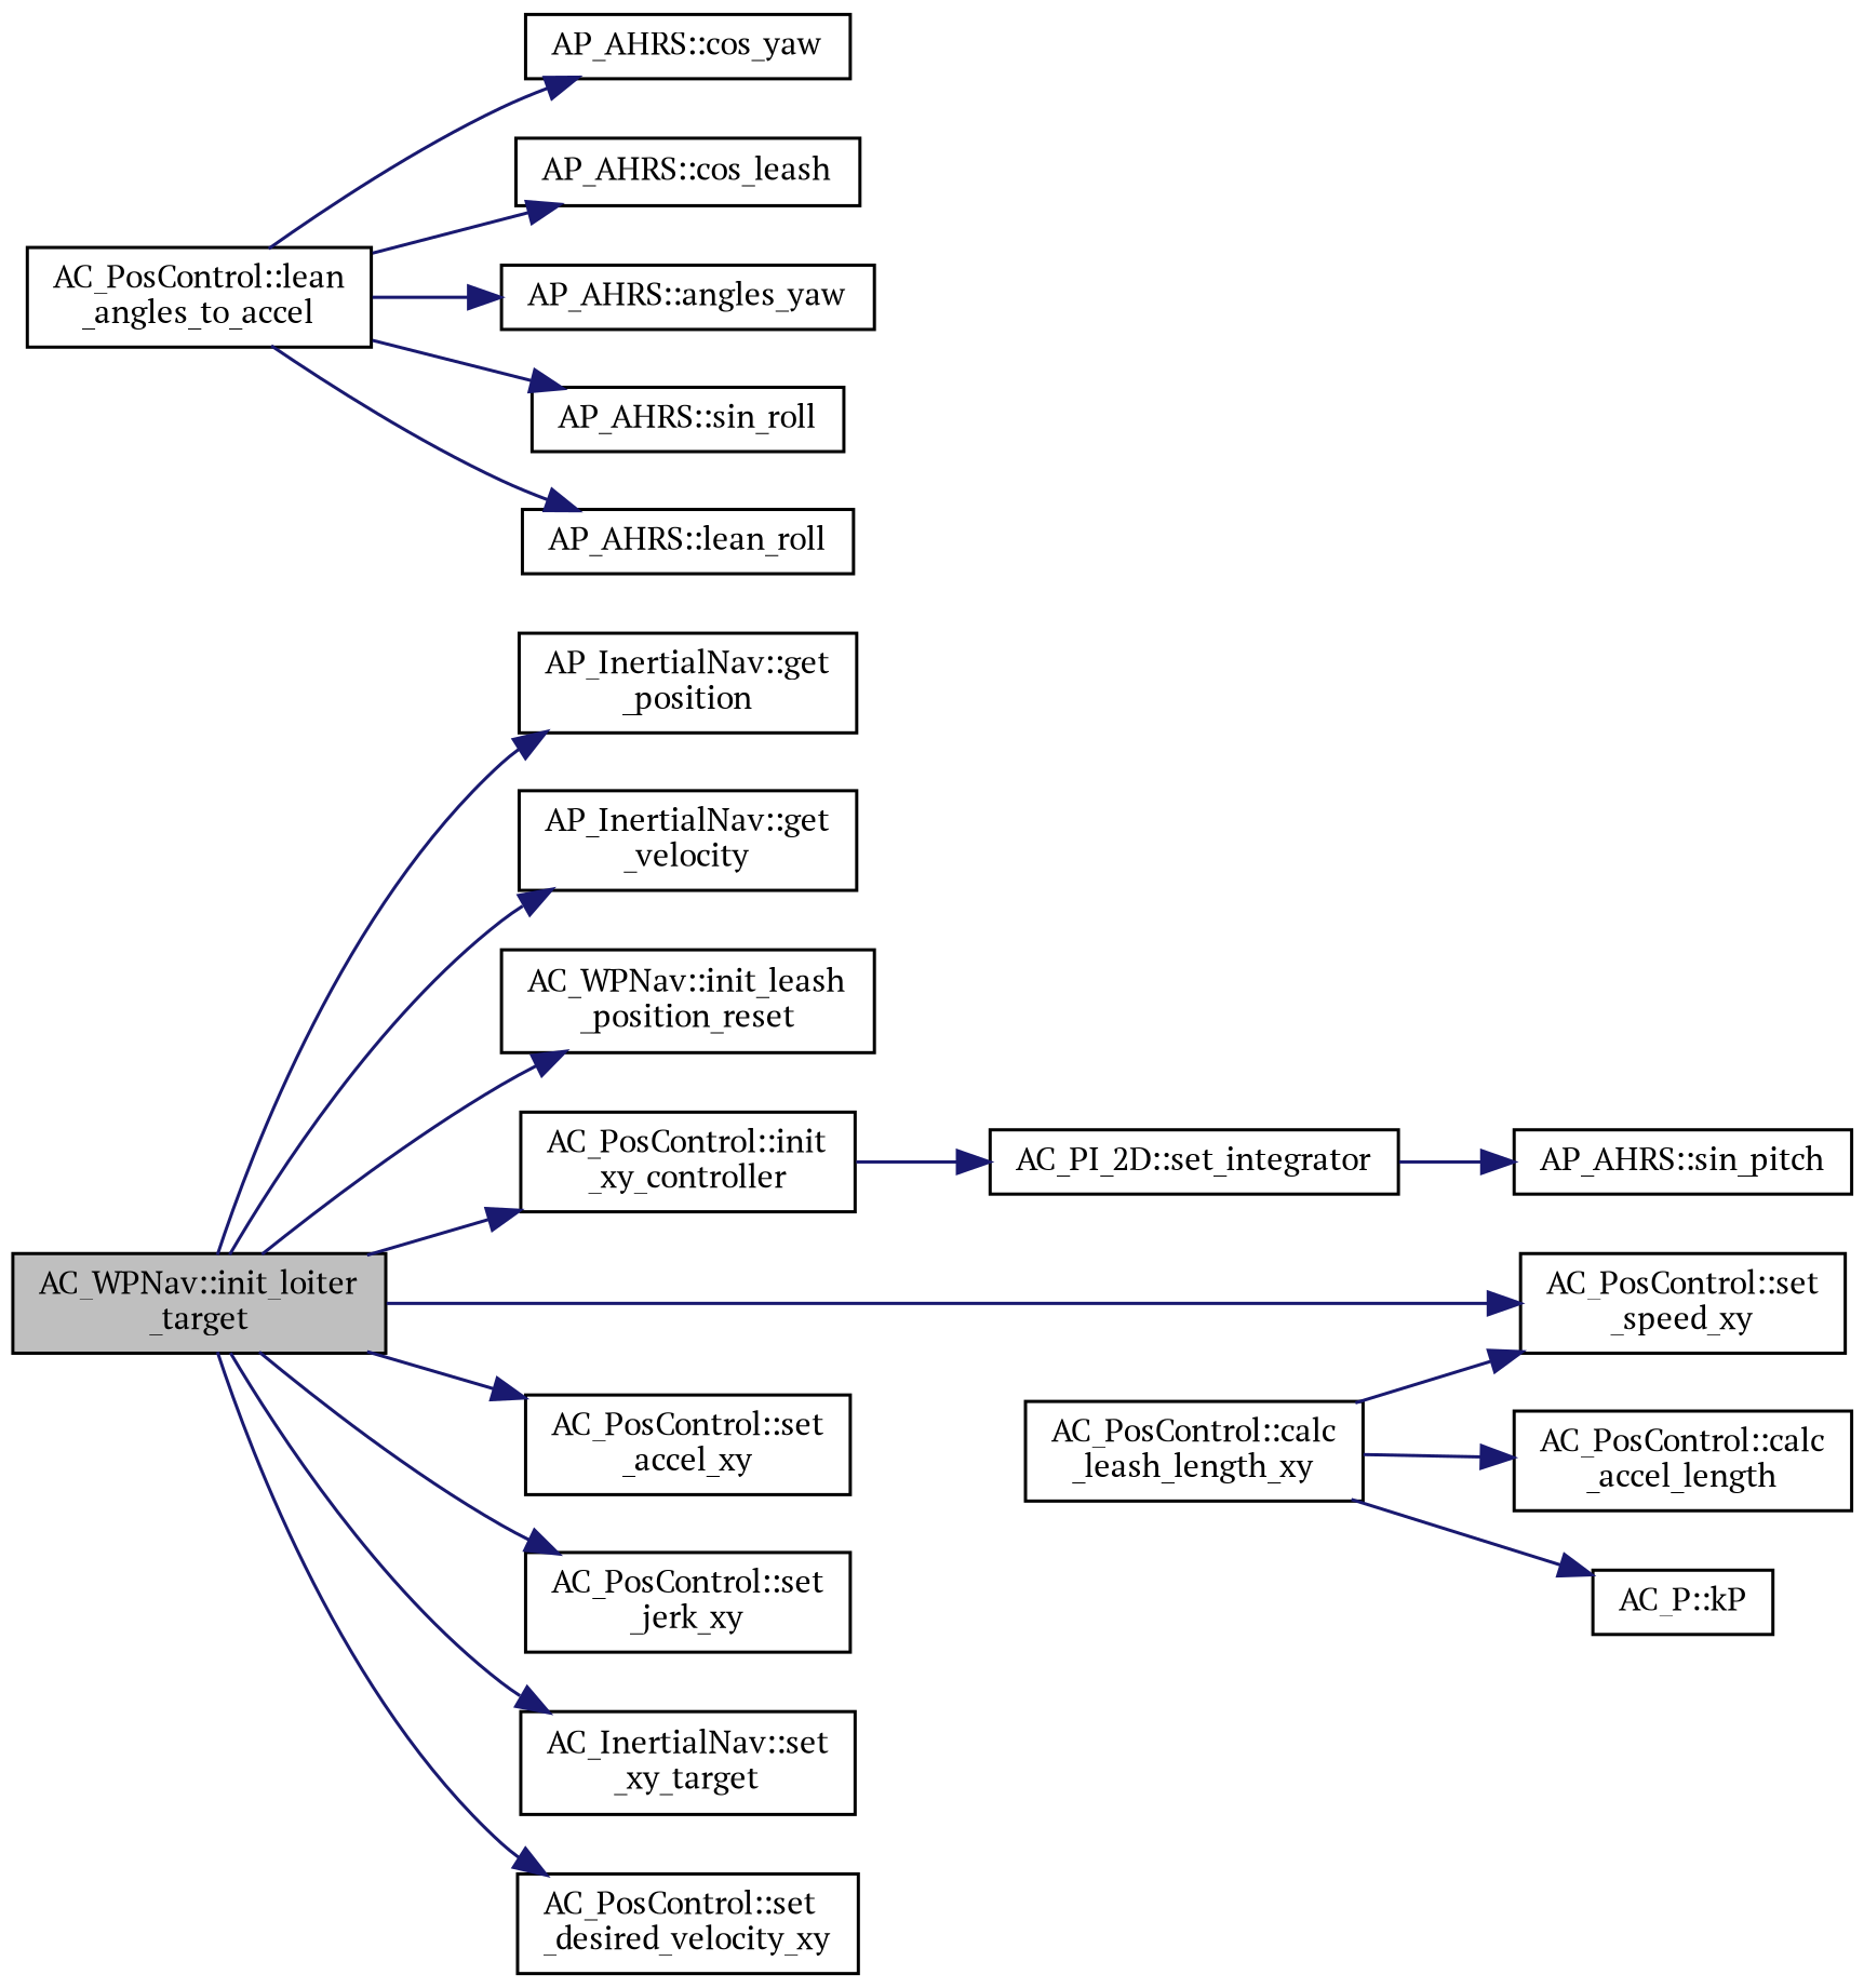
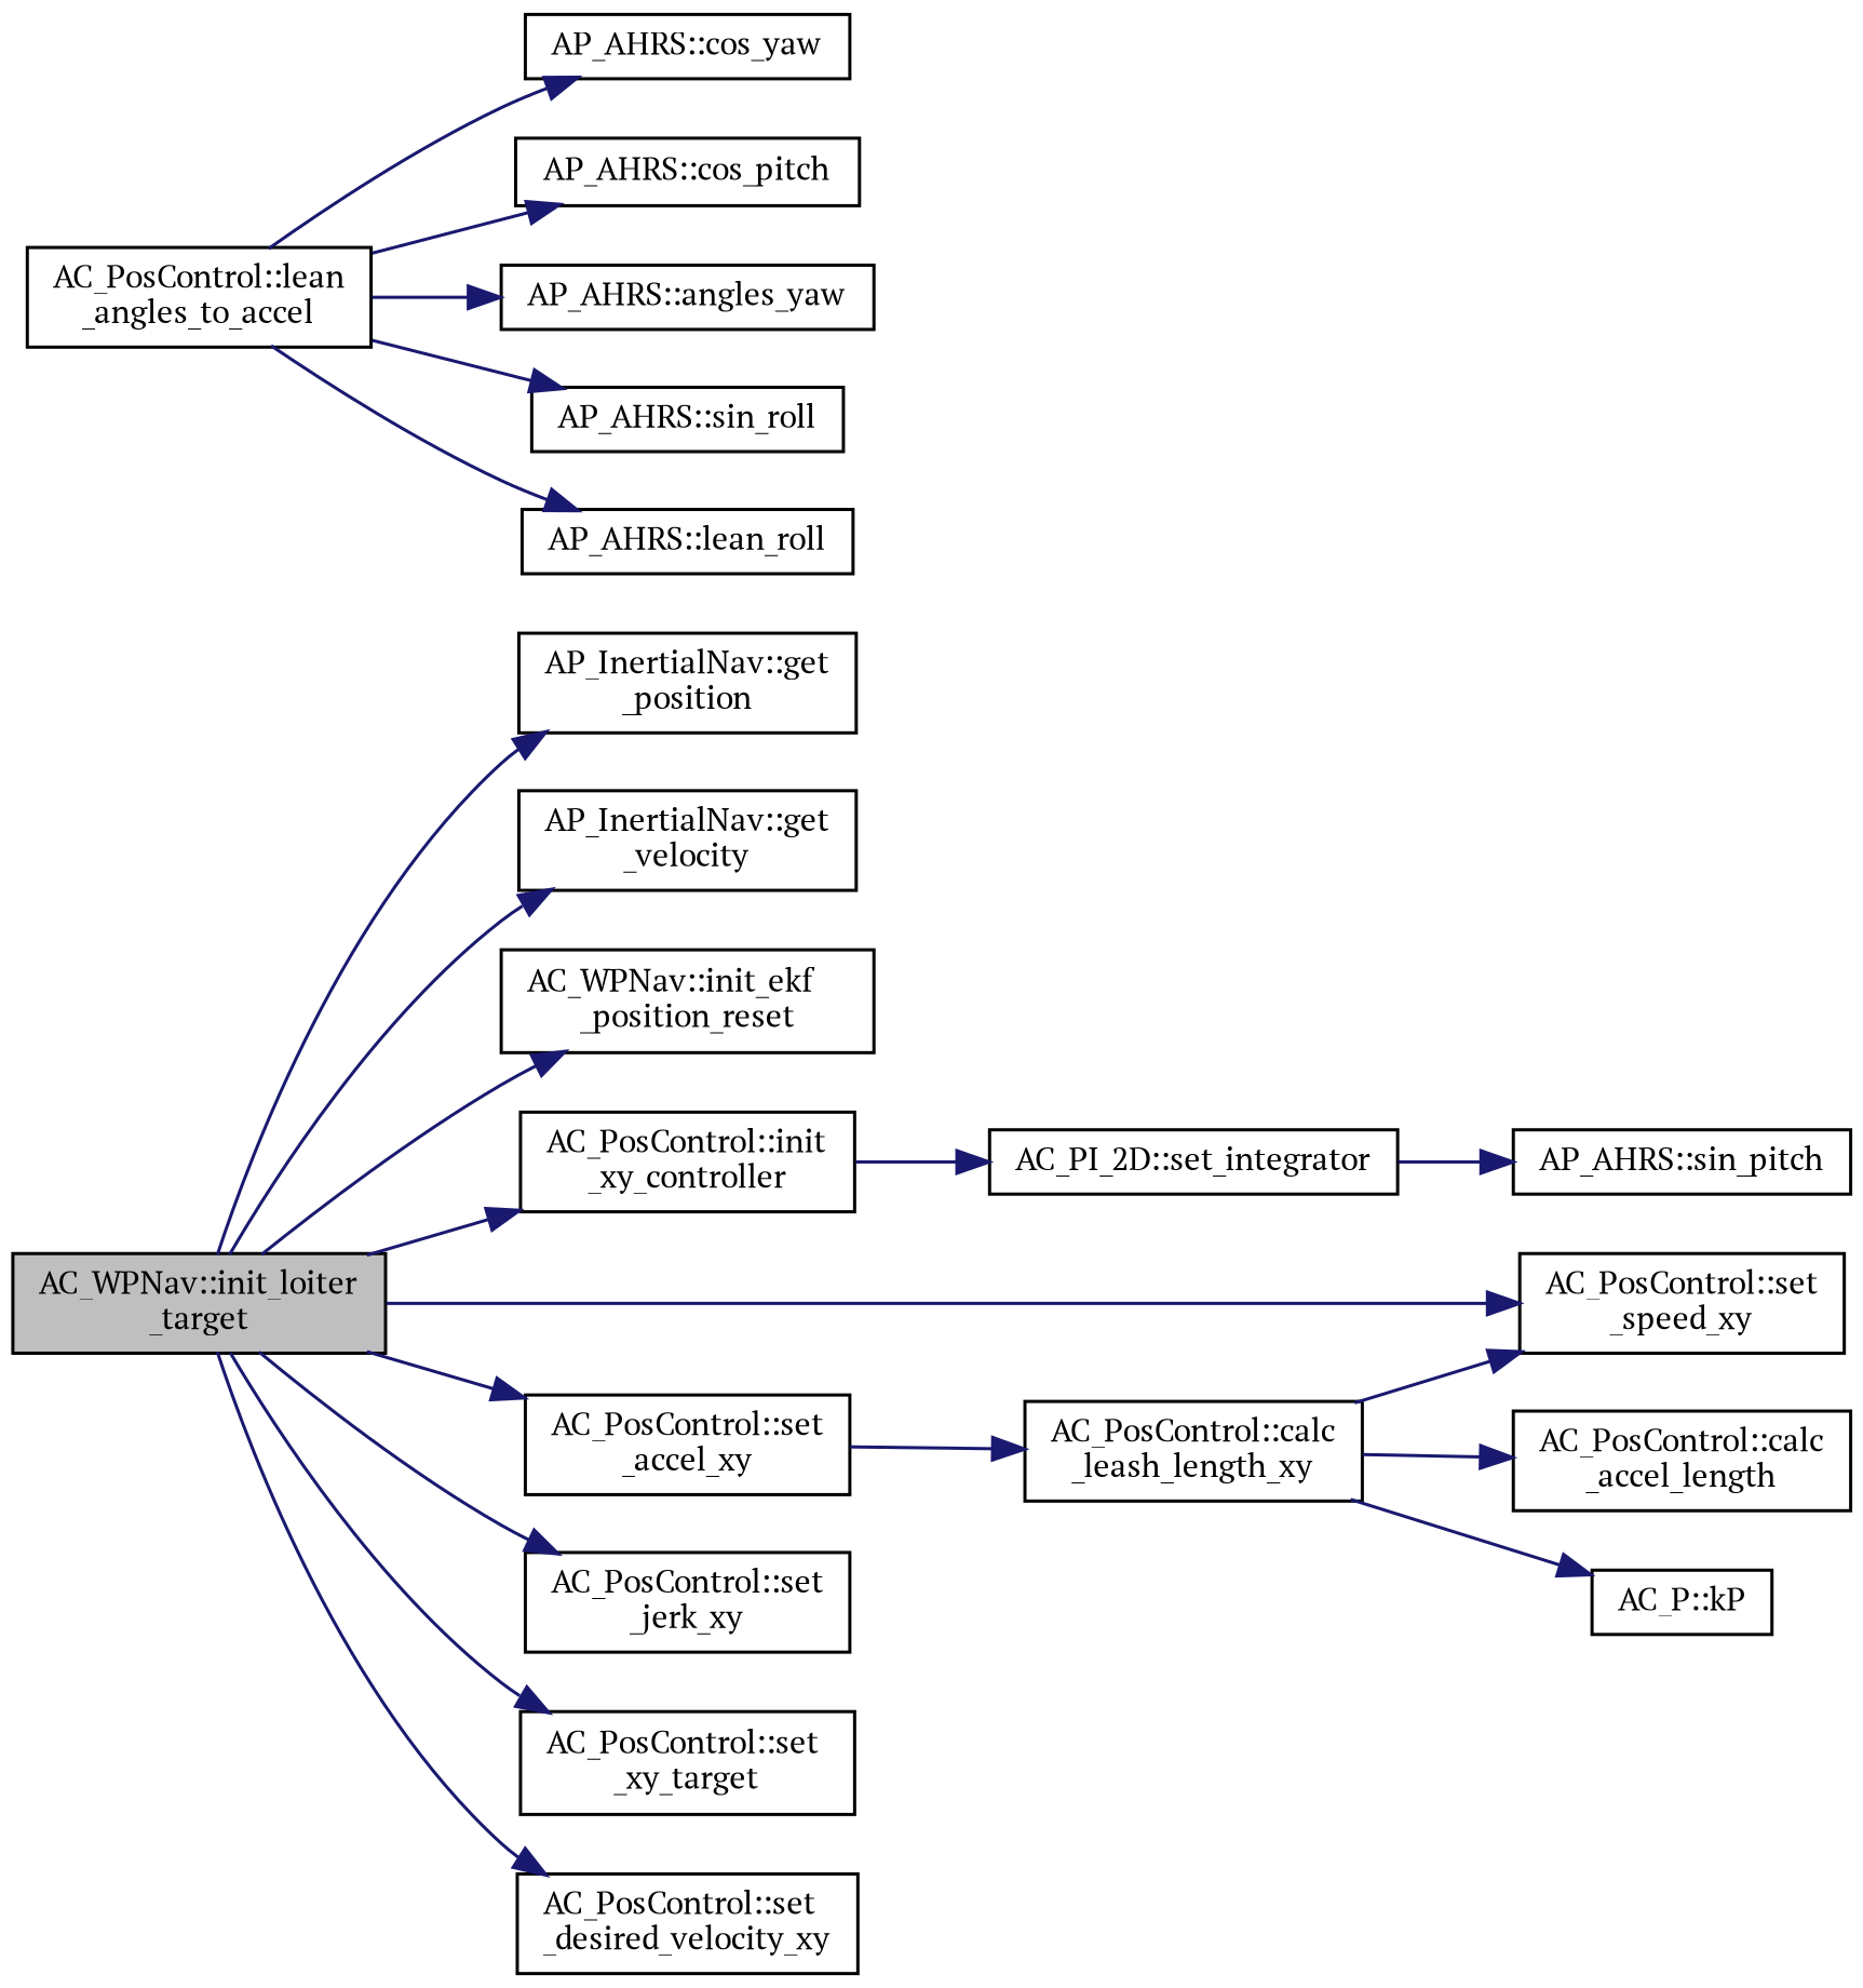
  digraph {
    fontname="PT Serif"
    rankdir=LR
    node [color=black fillcolor=white fontname="PT Serif" fontsize=10 shape=record style=filled]
    edge [color=midnightblue fontname="PT Serif" fontsize=10 labelfontname=Helvetica labelfontsize=10 style=solid]
    n1 [fillcolor=grey75 fontcolor=black height=0.2 label="AC_WPNav::init_loiter\l_target" width=0.4]
    n2 [height=0.2 label="AP_InertialNav::get\l_position" width=0.4]
    n3 [height=0.2 label="AP_InertialNav::get\l_velocity" width=0.4]
-   n4 [height=0.2 label="AC_WPNav::init_leash\l_position_reset" width=0.4]
+   n4 [height=0.2 label="AC_WPNav::init_ekf\l_position_reset" width=0.4]
    n5 [height=0.2 label="AC_PosControl::init\l_xy_controller" width=0.4]
    n6 [height=0.2 label="AC_PosControl::set\l_speed_xy" width=0.4]
    n7 [height=0.2 label="AC_PosControl::set\l_accel_xy" width=0.4]
    n8 [height=0.2 label="AC_PosControl::set\l_jerk_xy" width=0.4]
-   n9 [height=0.2 label="AC_InertialNav::set\l_xy_target" width=0.4]
+   n9 [height=0.2 label="AC_PosControl::set\l_xy_target" width=0.4]
    n10 [height=0.2 label="AC_PosControl::set\l_desired_velocity_xy" width=0.4]
    n11 [height=0.2 label="AC_PI_2D::set_integrator" width=0.4]
    n12 [height=0.2 label="AC_PosControl::calc\l_leash_length_xy" width=0.4]
    n13 [height=0.2 label="AC_PosControl::lean\l_angles_to_accel" width=0.4]
    n14 [height=0.2 label="AP_AHRS::cos_yaw" width=0.4]
-   n15 [height=0.2 label="AP_AHRS::cos_leash" width=0.4]
+   n15 [height=0.2 label="AP_AHRS::cos_pitch" width=0.4]
    n16 [height=0.2 label="AP_AHRS::angles_yaw" width=0.4]
    n17 [height=0.2 label="AP_AHRS::sin_roll" width=0.4]
    n18 [height=0.2 label="AP_AHRS::lean_roll" width=0.4]
    n19 [height=0.2 label="AP_AHRS::sin_pitch" width=0.4]
    n20 [height=0.2 label="AC_PosControl::calc\l_accel_length" width=0.4]
    n21 [height=0.2 label="AC_P::kP" width=0.4]
    n1 -> n2
    n1 -> n3
    n1 -> n4
    n1 -> n5
    n1 -> n6
    n1 -> n7
    n1 -> n8
    n1 -> n9
    n1 -> n10
    n5 -> n11
+   n7 -> n12
    n11 -> n19
    n12 -> n6
    n12 -> n20
    n12 -> n21
    n13 -> n14
    n13 -> n15
    n13 -> n16
    n13 -> n17
    n13 -> n18
  }
